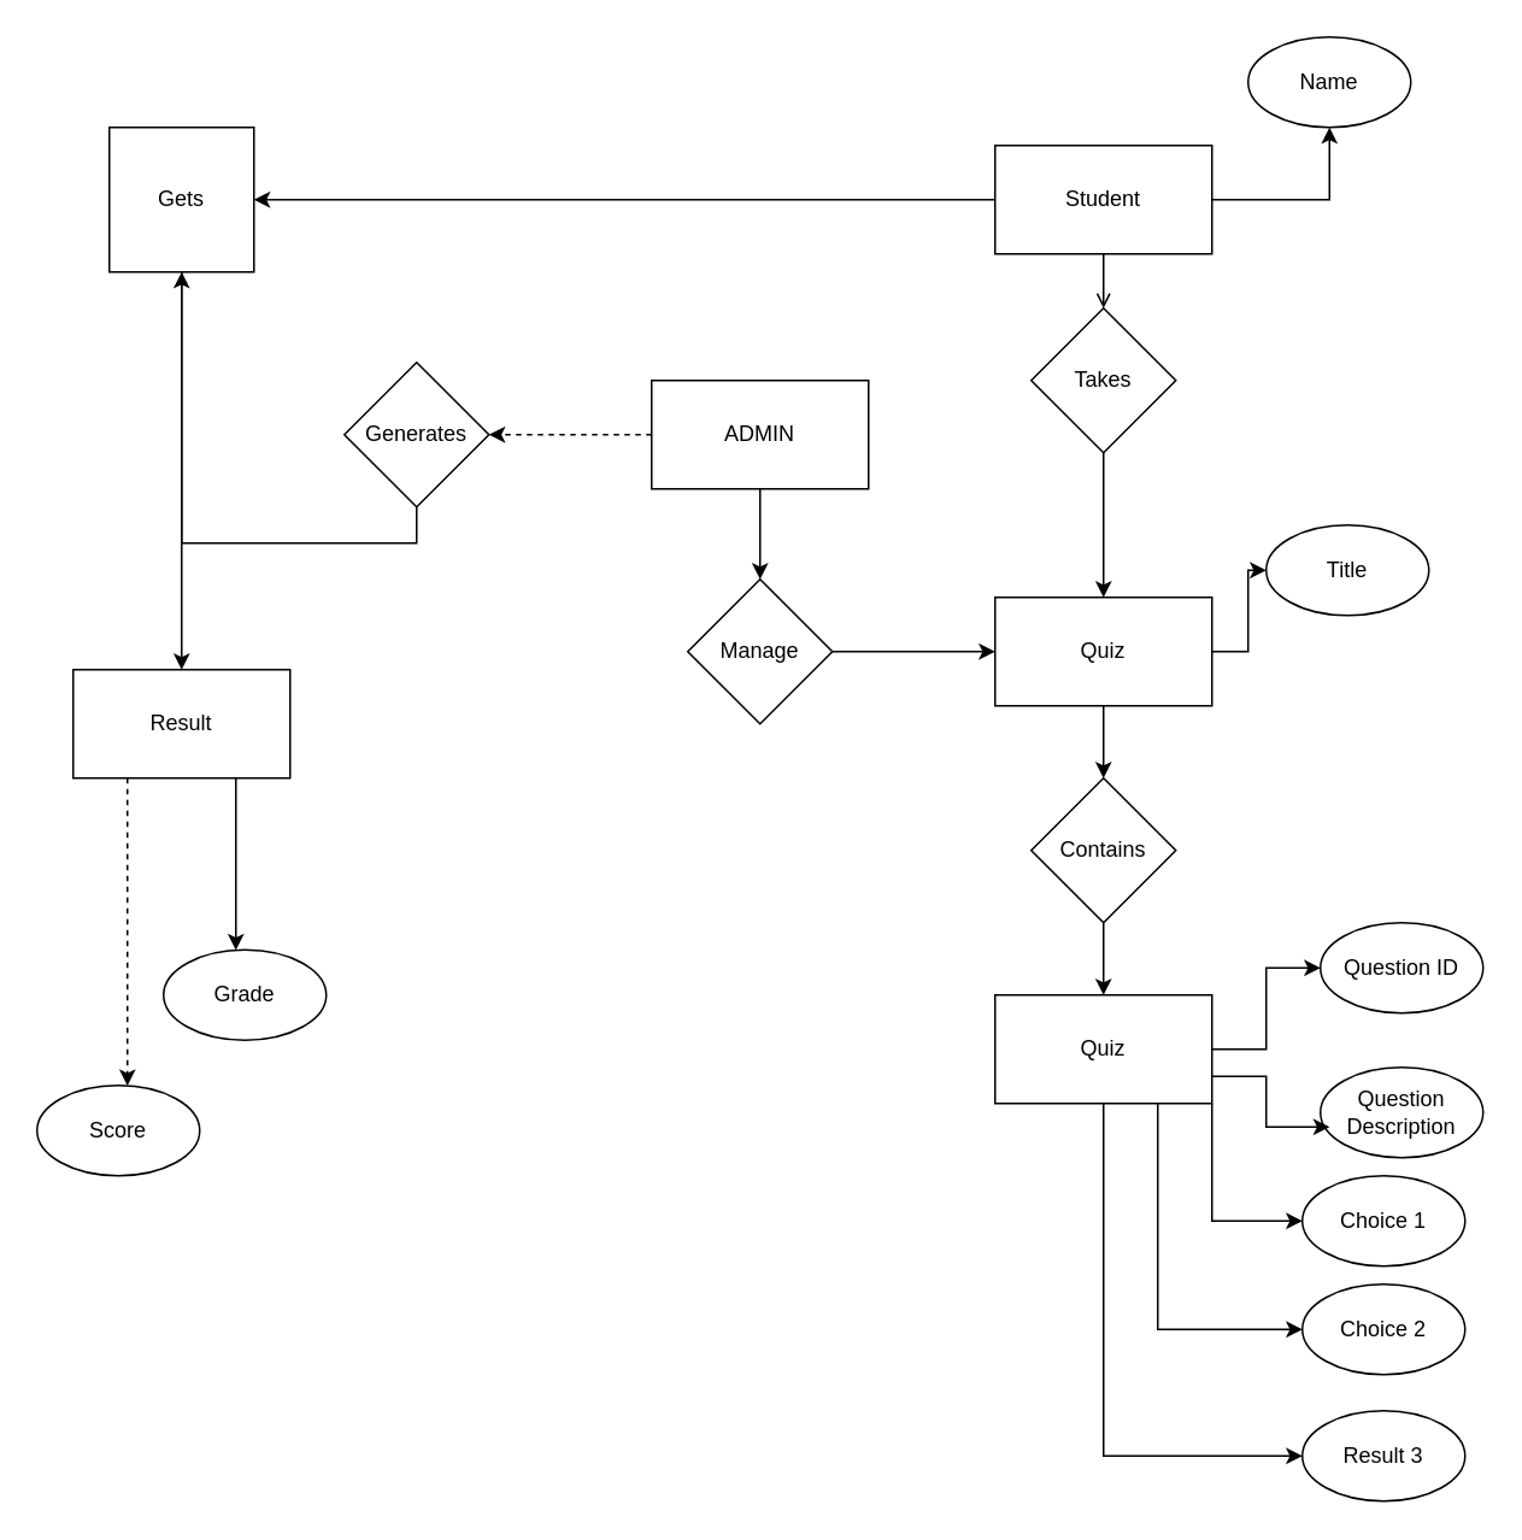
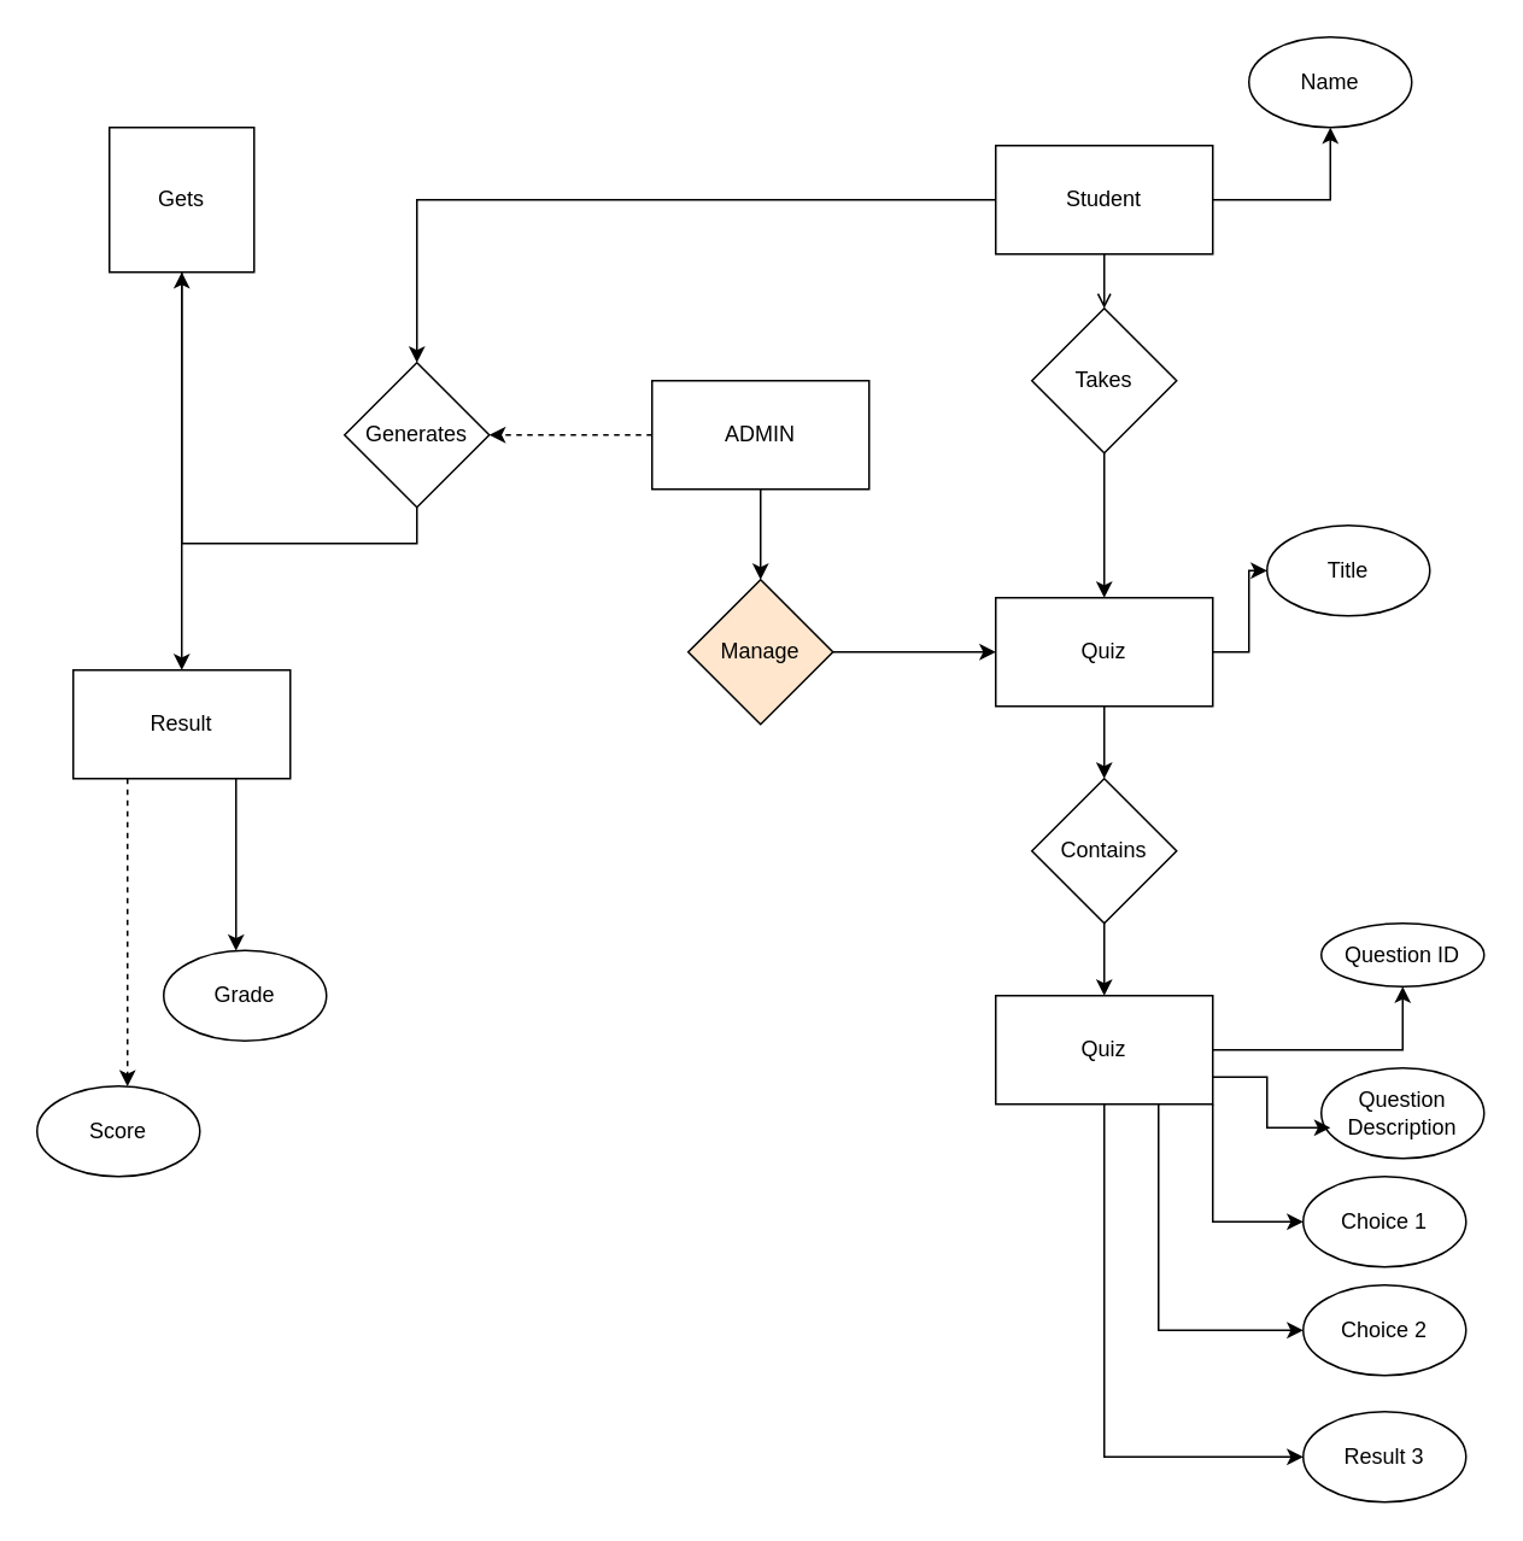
  <mxCell id="0" />
  <mxCell id="1" parent="0" />
  <mxCell id="2" value="" style="edgeStyle=orthogonalEdgeStyle;rounded=0;orthogonalLoop=1;jettySize=auto;html=1;" edge="1" parent="1" source="4" target="6"><mxGeometry relative="1" as="geometry" /></mxCell>
  <mxCell id="3" value="" style="edgeStyle=orthogonalEdgeStyle;rounded=0;orthogonalLoop=1;jettySize=auto;html=1;dashed=1;" edge="1" parent="1" source="4" target="37"><mxGeometry relative="1" as="geometry" /></mxCell>
  <mxCell id="4" value="ADMIN" style="rounded=0;whiteSpace=wrap;html=1;" vertex="1" parent="1"><mxGeometry x="360" y="210" width="120" height="60" as="geometry" /></mxCell>
  <mxCell id="5" value="" style="edgeStyle=orthogonalEdgeStyle;rounded=0;orthogonalLoop=1;jettySize=auto;html=1;" edge="1" parent="1" source="6" target="9"><mxGeometry relative="1" as="geometry" /></mxCell>
- <mxCell id="6" value="Manage" style="rhombus;whiteSpace=wrap;html=1;" vertex="1" parent="1"><mxGeometry x="380" y="320" width="80" height="80" as="geometry" /></mxCell>
+ <mxCell id="6" value="Manage" style="rhombus;whiteSpace=wrap;html=1;fillColor=#ffe6cc;" vertex="1" parent="1"><mxGeometry x="380" y="320" width="80" height="80" as="geometry" /></mxCell>
  <mxCell id="7" value="" style="edgeStyle=orthogonalEdgeStyle;rounded=0;orthogonalLoop=1;jettySize=auto;html=1;" edge="1" parent="1" source="9" target="17"><mxGeometry relative="1" as="geometry" /></mxCell>
  <mxCell id="8" value="" style="edgeStyle=orthogonalEdgeStyle;rounded=0;orthogonalLoop=1;jettySize=auto;html=1;" edge="1" parent="1" source="9" target="19"><mxGeometry relative="1" as="geometry" /></mxCell>
  <mxCell id="9" value="Quiz" style="rounded=0;whiteSpace=wrap;html=1;" vertex="1" parent="1"><mxGeometry x="550" y="330" width="120" height="60" as="geometry" /></mxCell>
  <mxCell id="10" value="" style="edgeStyle=orthogonalEdgeStyle;rounded=0;orthogonalLoop=1;jettySize=auto;html=1;" edge="1" parent="1" source="11" target="9"><mxGeometry relative="1" as="geometry" /></mxCell>
  <mxCell id="11" value="Takes" style="rhombus;whiteSpace=wrap;html=1;" vertex="1" parent="1"><mxGeometry x="570" y="170" width="80" height="80" as="geometry" /></mxCell>
  <mxCell id="12" value="" style="edgeStyle=orthogonalEdgeStyle;rounded=0;orthogonalLoop=1;jettySize=auto;html=1;" edge="1" parent="1" source="15" target="16"><mxGeometry relative="1" as="geometry" /></mxCell>
  <mxCell id="13" value="" style="edgeStyle=orthogonalEdgeStyle;rounded=0;orthogonalLoop=1;jettySize=auto;html=1;endArrow=open;" edge="1" parent="1" source="15" target="11"><mxGeometry relative="1" as="geometry" /></mxCell>
- <mxCell id="14" style="edgeStyle=orthogonalEdgeStyle;rounded=0;orthogonalLoop=1;jettySize=auto;html=1;exitX=0;exitY=0.5;exitDx=0;exitDy=0;" edge="1" parent="1" source="15" target="32"><mxGeometry relative="1" as="geometry" /></mxCell>
+ <mxCell id="14" style="edgeStyle=orthogonalEdgeStyle;rounded=0;orthogonalLoop=1;jettySize=auto;html=1;exitX=0;exitY=0.5;exitDx=0;exitDy=0;" edge="1" parent="1" source="15" target="37"><mxGeometry relative="1" as="geometry" /></mxCell>
  <mxCell id="15" value="Student" style="rounded=0;whiteSpace=wrap;html=1;" vertex="1" parent="1"><mxGeometry x="550" y="80" width="120" height="60" as="geometry" /></mxCell>
  <mxCell id="16" value="Name" style="ellipse;whiteSpace=wrap;html=1;" vertex="1" parent="1"><mxGeometry x="690" y="20" width="90" height="50" as="geometry" /></mxCell>
  <mxCell id="17" value="Title" style="ellipse;whiteSpace=wrap;html=1;" vertex="1" parent="1"><mxGeometry x="700" y="290" width="90" height="50" as="geometry" /></mxCell>
  <mxCell id="18" value="" style="edgeStyle=orthogonalEdgeStyle;rounded=0;orthogonalLoop=1;jettySize=auto;html=1;" edge="1" parent="1" source="19" target="24"><mxGeometry relative="1" as="geometry" /></mxCell>
  <mxCell id="19" value="Contains" style="rhombus;whiteSpace=wrap;html=1;" vertex="1" parent="1"><mxGeometry x="570" y="430" width="80" height="80" as="geometry" /></mxCell>
  <mxCell id="20" value="" style="edgeStyle=orthogonalEdgeStyle;rounded=0;orthogonalLoop=1;jettySize=auto;html=1;" edge="1" parent="1" source="24" target="25"><mxGeometry relative="1" as="geometry" /></mxCell>
  <mxCell id="21" style="edgeStyle=orthogonalEdgeStyle;rounded=0;orthogonalLoop=1;jettySize=auto;html=1;exitX=1;exitY=1;exitDx=0;exitDy=0;entryX=0;entryY=0.5;entryDx=0;entryDy=0;" edge="1" parent="1" source="24" target="28"><mxGeometry relative="1" as="geometry" /></mxCell>
  <mxCell id="22" style="edgeStyle=orthogonalEdgeStyle;rounded=0;orthogonalLoop=1;jettySize=auto;html=1;exitX=0.75;exitY=1;exitDx=0;exitDy=0;entryX=0;entryY=0.5;entryDx=0;entryDy=0;" edge="1" parent="1" source="24" target="29"><mxGeometry relative="1" as="geometry" /></mxCell>
  <mxCell id="23" style="edgeStyle=orthogonalEdgeStyle;rounded=0;orthogonalLoop=1;jettySize=auto;html=1;exitX=0.5;exitY=1;exitDx=0;exitDy=0;entryX=0;entryY=0.5;entryDx=0;entryDy=0;" edge="1" parent="1" source="24" target="30"><mxGeometry relative="1" as="geometry" /></mxCell>
  <mxCell id="24" value="Quiz" style="rounded=0;whiteSpace=wrap;html=1;" vertex="1" parent="1"><mxGeometry x="550" y="550" width="120" height="60" as="geometry" /></mxCell>
- <mxCell id="25" value="Question ID" style="ellipse;whiteSpace=wrap;html=1;" vertex="1" parent="1"><mxGeometry x="730" y="510" width="90" height="50" as="geometry" /></mxCell>
+ <mxCell id="25" value="Question ID" style="ellipse;whiteSpace=wrap;html=1;" vertex="1" parent="1"><mxGeometry x="730" y="510" width="90" height="35" as="geometry" /></mxCell>
  <mxCell id="26" value="Question Description" style="ellipse;whiteSpace=wrap;html=1;" vertex="1" parent="1"><mxGeometry x="730" y="590" width="90" height="50" as="geometry" /></mxCell>
  <mxCell id="27" style="edgeStyle=orthogonalEdgeStyle;rounded=0;orthogonalLoop=1;jettySize=auto;html=1;exitX=1;exitY=0.75;exitDx=0;exitDy=0;entryX=0.056;entryY=0.66;entryDx=0;entryDy=0;entryPerimeter=0;" edge="1" parent="1" source="24" target="26"><mxGeometry relative="1" as="geometry" /></mxCell>
  <mxCell id="28" value="Choice 1" style="ellipse;whiteSpace=wrap;html=1;" vertex="1" parent="1"><mxGeometry x="720" y="650" width="90" height="50" as="geometry" /></mxCell>
  <mxCell id="29" value="Choice 2" style="ellipse;whiteSpace=wrap;html=1;" vertex="1" parent="1"><mxGeometry x="720" y="710" width="90" height="50" as="geometry" /></mxCell>
  <mxCell id="30" value="Result 3" style="ellipse;whiteSpace=wrap;html=1;" vertex="1" parent="1"><mxGeometry x="720" y="780" width="90" height="50" as="geometry" /></mxCell>
  <mxCell id="31" style="edgeStyle=orthogonalEdgeStyle;rounded=0;orthogonalLoop=1;jettySize=auto;html=1;exitX=0.5;exitY=1;exitDx=0;exitDy=0;" edge="1" parent="1" source="32" target="35"><mxGeometry relative="1" as="geometry" /></mxCell>
  <mxCell id="32" value="Gets" style="whiteSpace=wrap;html=1;rounded=0;" vertex="1" parent="1"><mxGeometry x="60" y="70" width="80" height="80" as="geometry" /></mxCell>
  <mxCell id="33" style="edgeStyle=orthogonalEdgeStyle;rounded=0;orthogonalLoop=1;jettySize=auto;html=1;exitX=0.25;exitY=1;exitDx=0;exitDy=0;dashed=1;" edge="1" parent="1" source="35" target="38"><mxGeometry relative="1" as="geometry"><Array as="points"><mxPoint x="70" y="560" /><mxPoint x="70" y="560" /></Array></mxGeometry></mxCell>
  <mxCell id="34" style="edgeStyle=orthogonalEdgeStyle;rounded=0;orthogonalLoop=1;jettySize=auto;html=1;exitX=0.75;exitY=1;exitDx=0;exitDy=0;" edge="1" parent="1" source="35" target="39"><mxGeometry relative="1" as="geometry"><Array as="points"><mxPoint x="130" y="500" /><mxPoint x="130" y="500" /></Array></mxGeometry></mxCell>
  <mxCell id="35" value="Result" style="rounded=0;whiteSpace=wrap;html=1;" vertex="1" parent="1"><mxGeometry x="40" y="370" width="120" height="60" as="geometry" /></mxCell>
  <mxCell id="36" style="edgeStyle=orthogonalEdgeStyle;rounded=0;orthogonalLoop=1;jettySize=auto;html=1;exitX=0.5;exitY=1;exitDx=0;exitDy=0;" edge="1" parent="1" source="37" target="32"><mxGeometry relative="1" as="geometry" /></mxCell>
  <mxCell id="37" value="Generates" style="rhombus;whiteSpace=wrap;html=1;" vertex="1" parent="1"><mxGeometry x="190" y="200" width="80" height="80" as="geometry" /></mxCell>
  <mxCell id="38" value="Score" style="ellipse;whiteSpace=wrap;html=1;" vertex="1" parent="1"><mxGeometry x="20" y="600" width="90" height="50" as="geometry" /></mxCell>
  <mxCell id="39" value="Grade" style="ellipse;whiteSpace=wrap;html=1;" vertex="1" parent="1"><mxGeometry x="90" y="525" width="90" height="50" as="geometry" /></mxCell>
